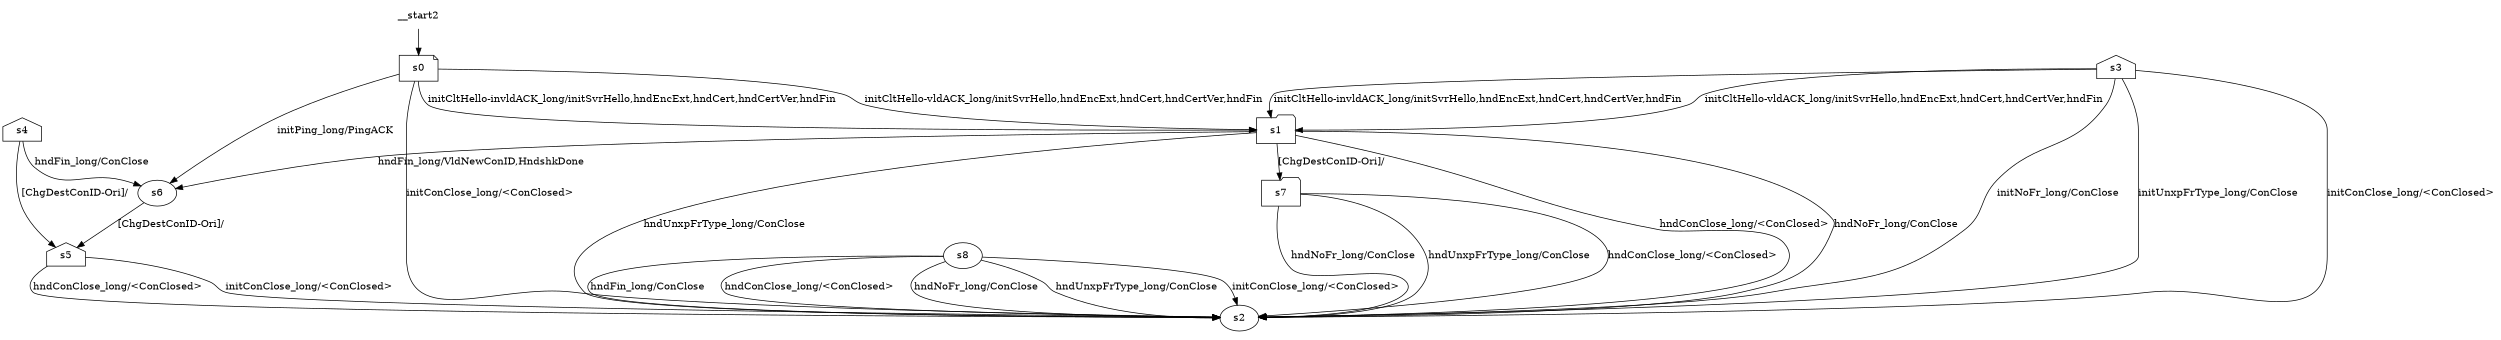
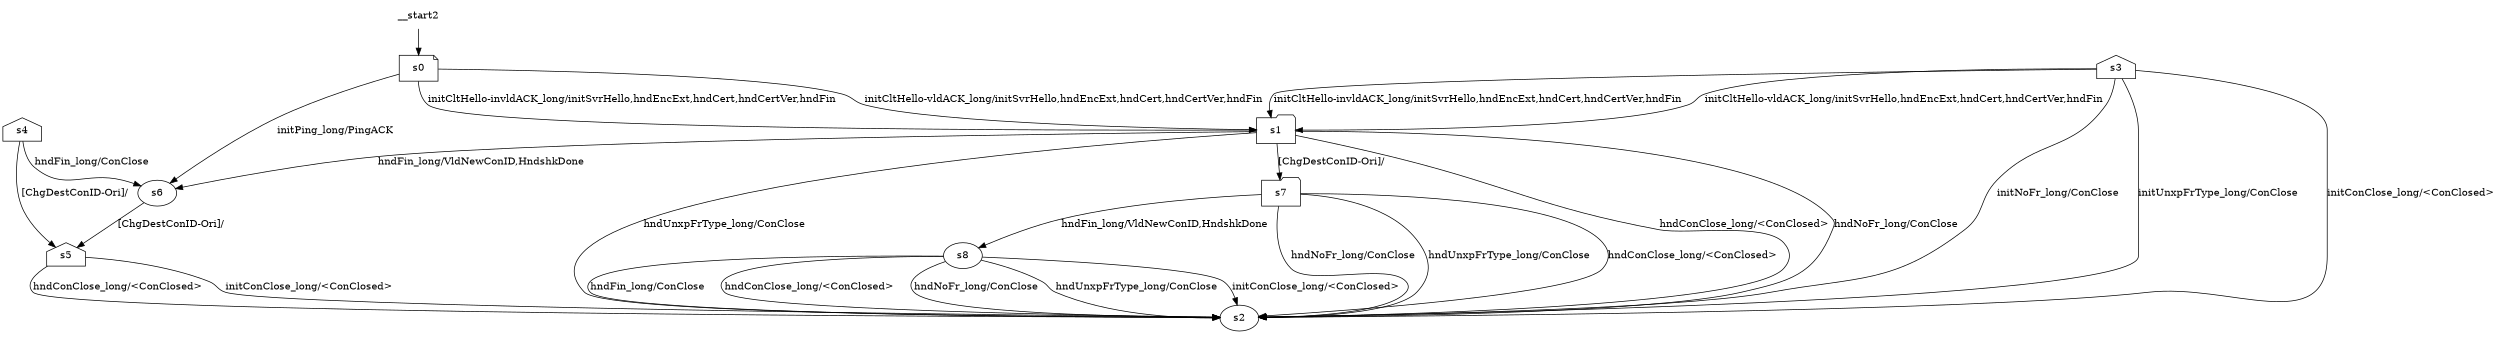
  digraph {
    node [shape=ellipse]
    n1 [label=s0 shape=note]
    n2 [label=s1 shape=folder]
    n3 [label=s2]
    n4 [label=s6]
    n5 [label=s7 shape=folder]
    n6 [label=s3 shape=house]
    n7 [label=s4 shape=house]
    n8 [label=s5 shape=house]
    n9 [label=s8]
    n10 [label=__start2 shape=none]
    n1 -> n2 [label="initCltHello-vldACK_long/initSvrHello,hndEncExt,hndCert,hndCertVer,hndFin "]
    n1 -> n2 [label="initCltHello-invldACK_long/initSvrHello,hndEncExt,hndCert,hndCertVer,hndFin "]
-   n1 -> n3 [label="initConClose_long/<ConClosed> "]
    n1 -> n4 [label="initPing_long/PingACK "]
    n2 -> n3 [label="hndConClose_long/<ConClosed> "]
    n2 -> n3 [label="hndNoFr_long/ConClose "]
    n2 -> n3 [label="hndUnxpFrType_long/ConClose "]
    n2 -> n4 [label="hndFin_long/VldNewConID,HndshkDone "]
    n2 -> n5 [label="[ChgDestConID-Ori]/ "]
    n4 -> n8 [label="[ChgDestConID-Ori]/ "]
    n5 -> n3 [label="hndConClose_long/<ConClosed> "]
    n5 -> n3 [label="hndNoFr_long/ConClose "]
    n5 -> n3 [label="hndUnxpFrType_long/ConClose "]
+   n5 -> n9 [label="hndFin_long/VldNewConID,HndshkDone "]
    n6 -> n2 [label="initCltHello-vldACK_long/initSvrHello,hndEncExt,hndCert,hndCertVer,hndFin "]
    n6 -> n2 [label="initCltHello-invldACK_long/initSvrHello,hndEncExt,hndCert,hndCertVer,hndFin "]
    n6 -> n3 [label="initConClose_long/<ConClosed> "]
    n6 -> n3 [label="initNoFr_long/ConClose "]
    n6 -> n3 [label="initUnxpFrType_long/ConClose "]
    n7 -> n4 [label="hndFin_long/ConClose "]
    n7 -> n8 [label="[ChgDestConID-Ori]/ "]
    n8 -> n3 [label="initConClose_long/<ConClosed> "]
    n8 -> n3 [label="hndConClose_long/<ConClosed> "]
    n9 -> n3 [label="initConClose_long/<ConClosed> "]
    n9 -> n3 [label="hndFin_long/ConClose "]
    n9 -> n3 [label="hndConClose_long/<ConClosed> "]
    n9 -> n3 [label="hndNoFr_long/ConClose "]
    n9 -> n3 [label="hndUnxpFrType_long/ConClose "]
    n10 -> n1
  }
